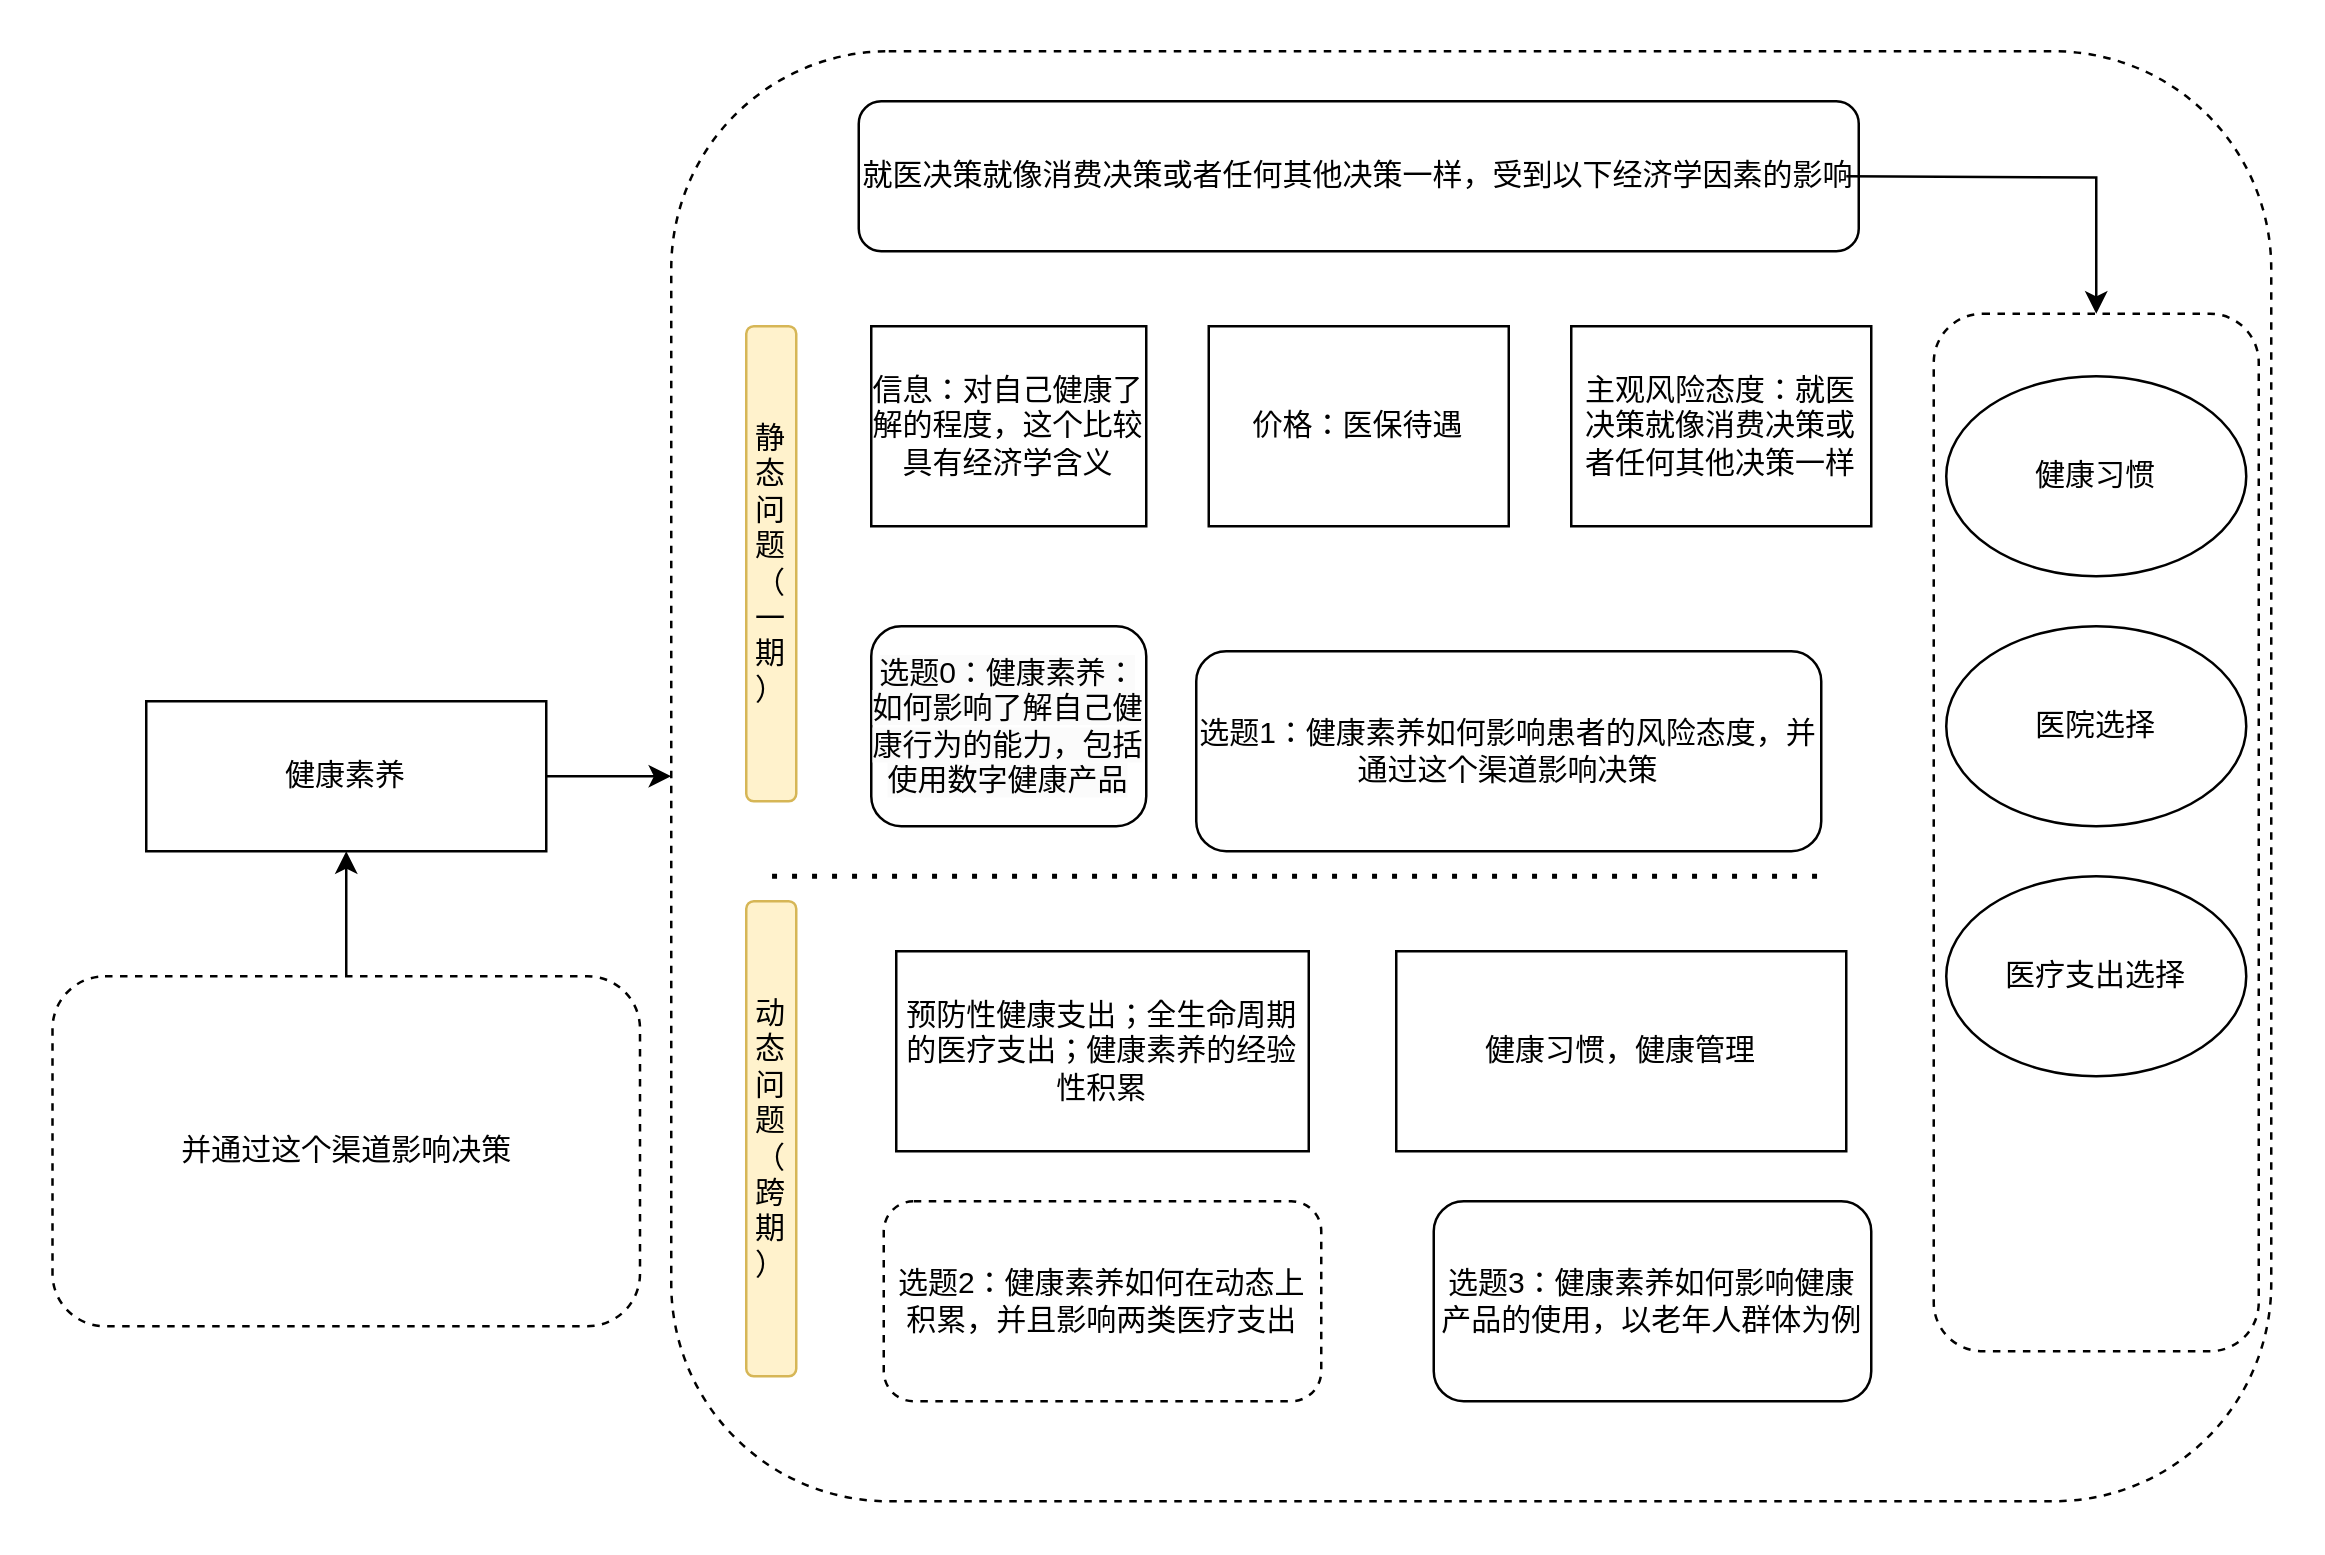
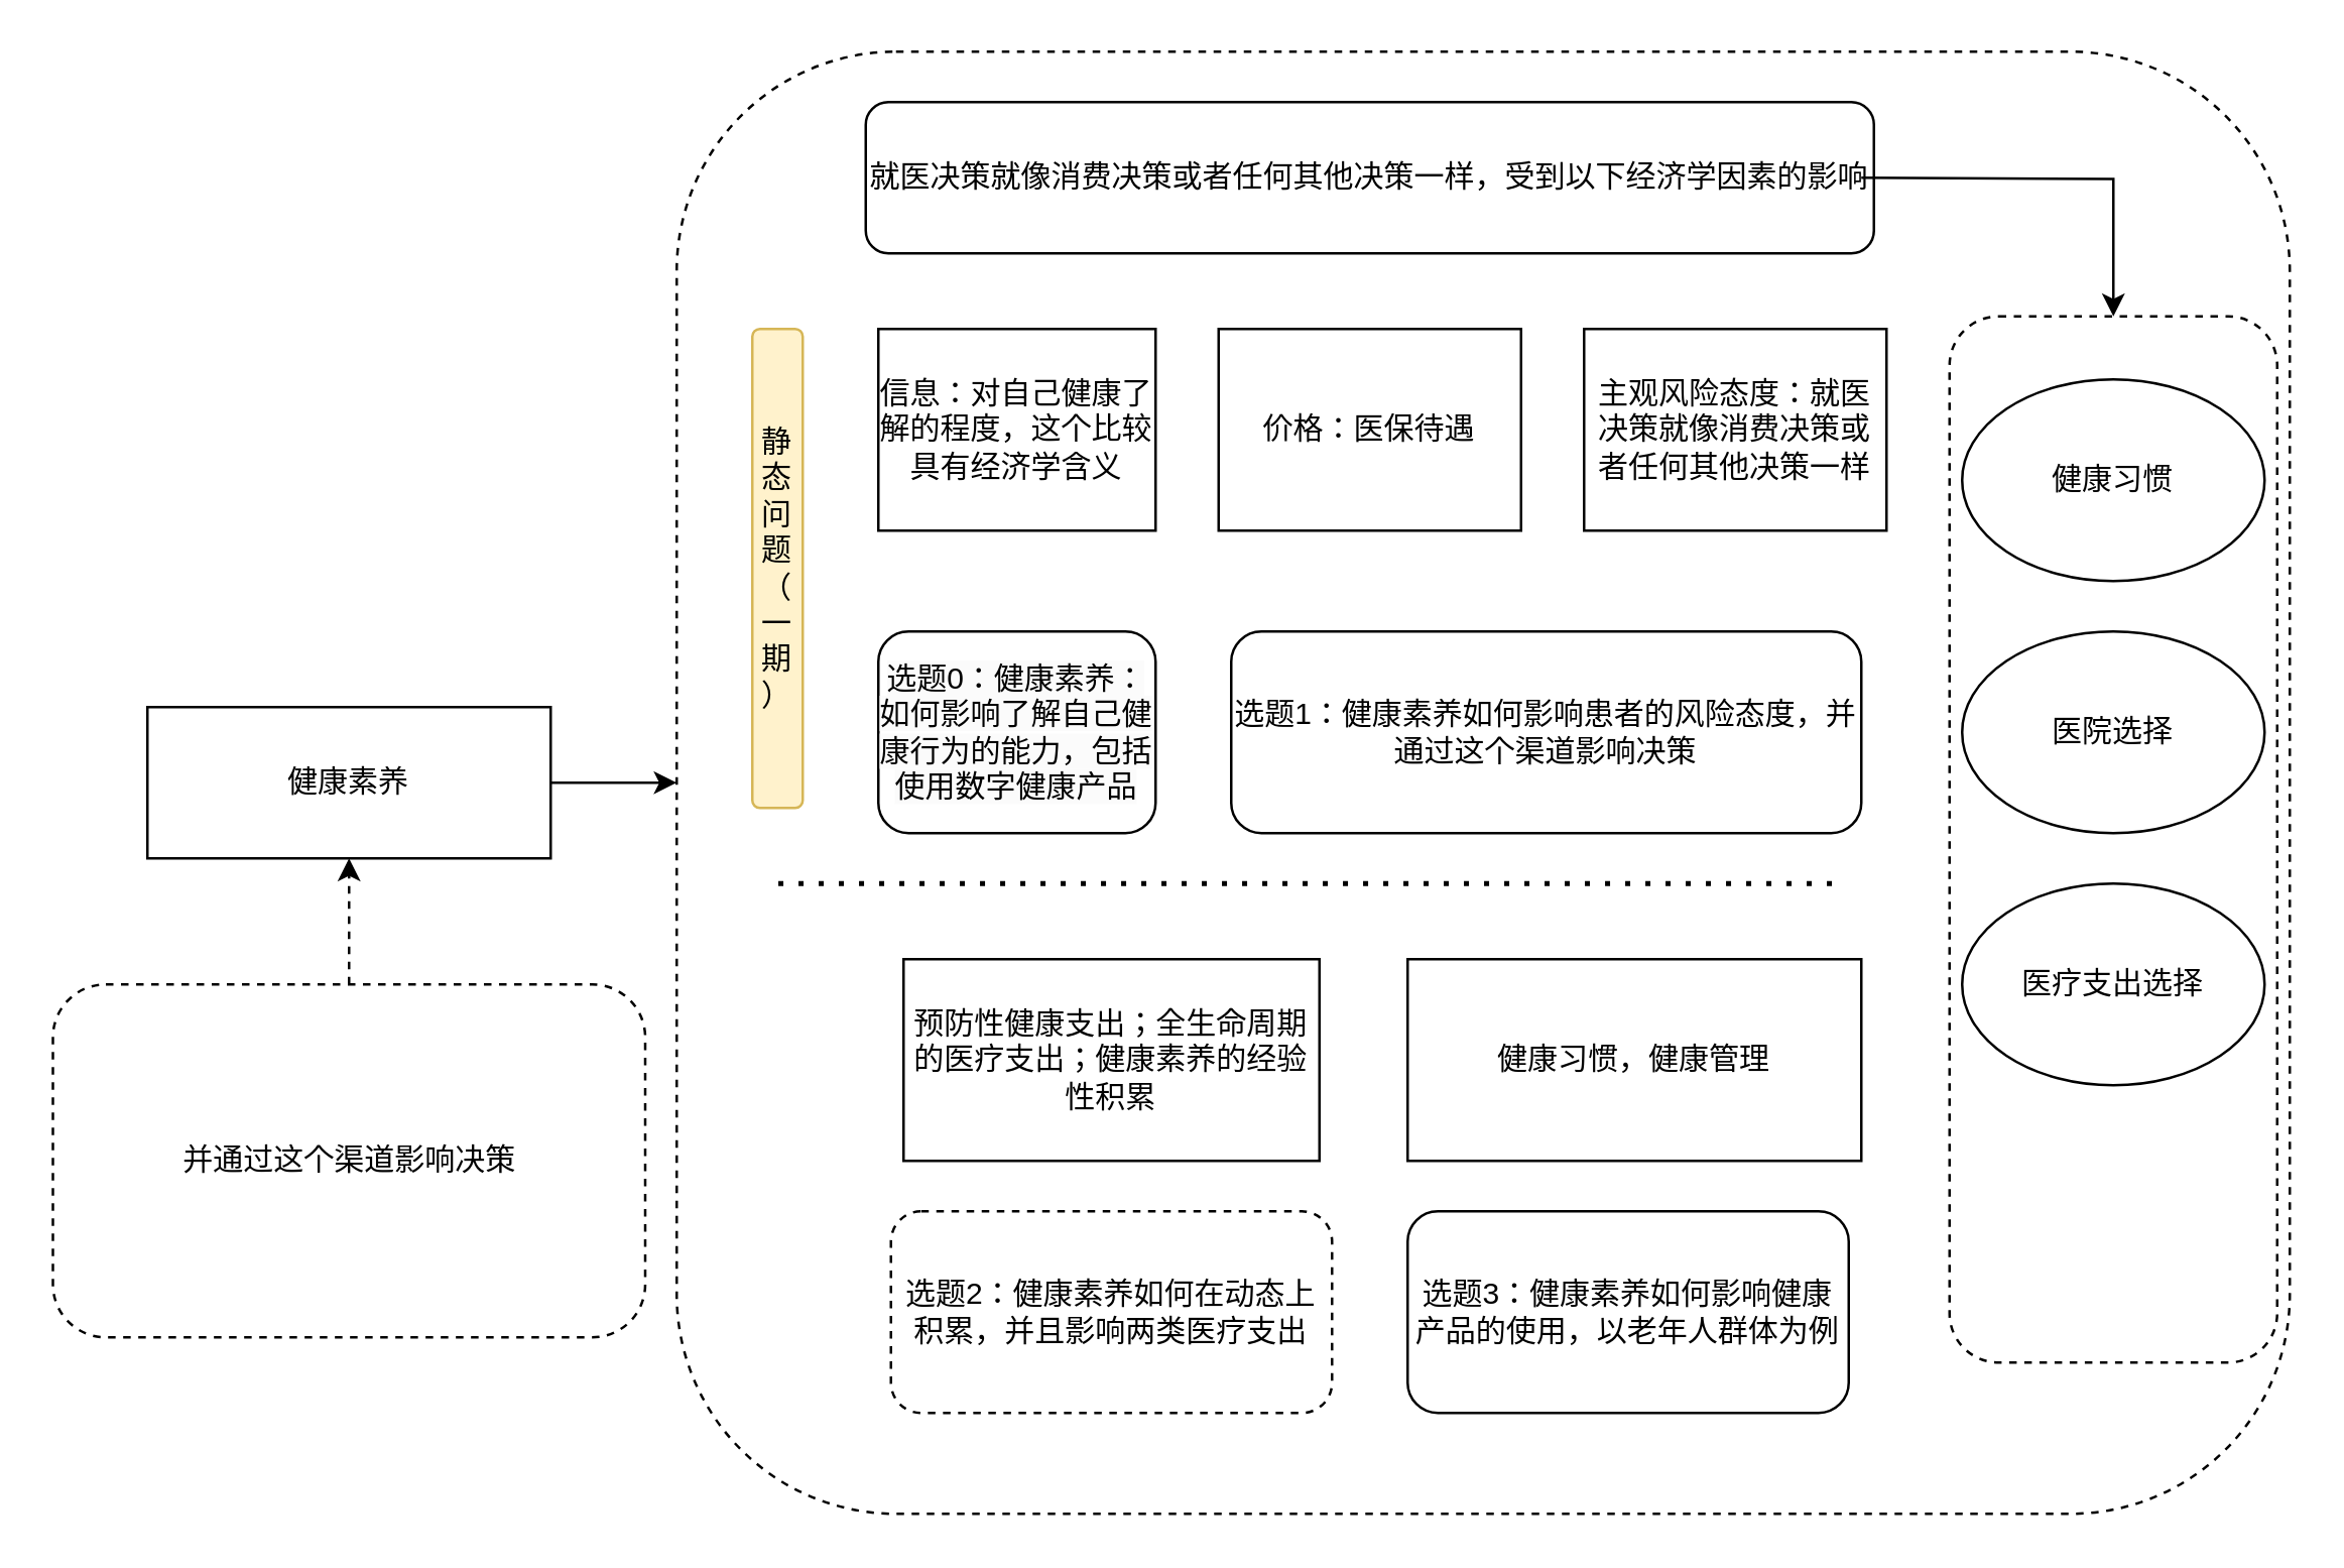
  <mxCell id="0" />
  <mxCell id="1" parent="0" />
  <mxCell id="2" value="" style="rounded=1;whiteSpace=wrap;html=1;dashed=1;fillColor=none;" vertex="1" parent="1"><mxGeometry x="268" y="20" width="640" height="580" as="geometry" /></mxCell>
  <mxCell id="3" value="就医决策就像消费决策或者任何其他决策一样，受到以下经济学因素的影响" style="rounded=1;whiteSpace=wrap;html=1;" vertex="1" parent="1"><mxGeometry x="343" y="40" width="400" height="60" as="geometry" /></mxCell>
  <mxCell id="4" value="信息：对自己健康了解的程度，这个比较具有经济学含义" style="rounded=0;whiteSpace=wrap;html=1;" vertex="1" parent="1"><mxGeometry x="348" y="130" width="110" height="80" as="geometry" /></mxCell>
  <mxCell id="5" value="价格：医保待遇" style="rounded=0;whiteSpace=wrap;html=1;" vertex="1" parent="1"><mxGeometry x="483" y="130" width="120" height="80" as="geometry" /></mxCell>
  <mxCell id="6" value="主观风险态度：就医决策就像消费决策或者任何其他决策一样" style="rounded=0;whiteSpace=wrap;html=1;" vertex="1" parent="1"><mxGeometry x="628" y="130" width="120" height="80" as="geometry" /></mxCell>
  <mxCell id="7" value="健康习惯" style="ellipse;whiteSpace=wrap;html=1;" vertex="1" parent="1"><mxGeometry x="778" y="150" width="120" height="80" as="geometry" /></mxCell>
  <mxCell id="8" value="医院选择" style="ellipse;whiteSpace=wrap;html=1;" vertex="1" parent="1"><mxGeometry x="778" y="250" width="120" height="80" as="geometry" /></mxCell>
  <mxCell id="9" value="医疗支出选择" style="ellipse;whiteSpace=wrap;html=1;" vertex="1" parent="1"><mxGeometry x="778" y="350" width="120" height="80" as="geometry" /></mxCell>
  <mxCell id="10" value="" style="endArrow=none;dashed=1;html=1;dashPattern=1 3;strokeWidth=2;rounded=0;exitX=0.063;exitY=0.569;exitDx=0;exitDy=0;exitPerimeter=0;" edge="1" parent="1" source="2"><mxGeometry width="50" height="50" relative="1" as="geometry"><mxPoint x="358" y="350" as="sourcePoint" /><mxPoint x="728" y="350" as="targetPoint" /></mxGeometry></mxCell>
  <mxCell id="11" value="静态问题（ 一期 ）" style="rounded=1;whiteSpace=wrap;html=1;fillColor=#fff2cc;strokeColor=#d6b656;" vertex="1" parent="1"><mxGeometry x="298" y="130" width="20" height="190" as="geometry" /></mxCell>
- <mxCell id="12" value="动态问题（ 跨期 ）" style="rounded=1;whiteSpace=wrap;html=1;fillColor=#fff2cc;strokeColor=#d6b656;" vertex="1" parent="1"><mxGeometry x="298" y="360" width="20" height="190" as="geometry" /></mxCell>
  <mxCell id="13" value="健康习惯，健康管理" style="rounded=0;whiteSpace=wrap;html=1;" vertex="1" parent="1"><mxGeometry x="558" y="380" width="180" height="80" as="geometry" /></mxCell>
  <mxCell id="14" value="" style="endArrow=classic;html=1;rounded=0;edgeStyle=orthogonalEdgeStyle;entryX=0.5;entryY=0;entryDx=0;entryDy=0;" edge="1" parent="1" target="15"><mxGeometry width="50" height="50" relative="1" as="geometry"><mxPoint x="738" y="70" as="sourcePoint" /><mxPoint x="838" y="100" as="targetPoint" /></mxGeometry></mxCell>
  <mxCell id="15" value="" style="rounded=1;whiteSpace=wrap;html=1;dashed=1;fillColor=none;" vertex="1" parent="1"><mxGeometry x="773" y="125" width="130" height="415" as="geometry" /></mxCell>
  <mxCell id="16" value="预防性健康支出；全生命周期的医疗支出；健康素养的经验性积累" style="rounded=0;whiteSpace=wrap;html=1;" vertex="1" parent="1"><mxGeometry x="358" y="380" width="165" height="80" as="geometry" /></mxCell>
  <mxCell id="17" value="" style="edgeStyle=orthogonalEdgeStyle;rounded=0;orthogonalLoop=1;jettySize=auto;html=1;" edge="1" parent="1" source="18" target="2"><mxGeometry relative="1" as="geometry" /></mxCell>
  <mxCell id="18" value="健康素养" style="whiteSpace=wrap;html=1;rounded=0;" vertex="1" parent="1"><mxGeometry x="58" y="280" width="160" height="60" as="geometry" /></mxCell>
  <mxCell id="19" value="&lt;br&gt;&lt;span style=&quot;color: rgb(0, 0, 0); font-family: Helvetica; font-size: 12px; font-style: normal; font-variant-ligatures: normal; font-variant-caps: normal; font-weight: 400; letter-spacing: normal; orphans: 2; text-align: center; text-indent: 0px; text-transform: none; widows: 2; word-spacing: 0px; -webkit-text-stroke-width: 0px; white-space: normal; background-color: rgb(251, 251, 251); text-decoration-thickness: initial; text-decoration-style: initial; text-decoration-color: initial; display: inline !important; float: none;&quot;&gt;选题0：健康素养：如何影响了解自己健康行为的能力，包括使用数字健康产品&lt;/span&gt;&lt;div&gt;&lt;br&gt;&lt;/div&gt;" style="rounded=1;whiteSpace=wrap;html=1;" vertex="1" parent="1"><mxGeometry x="348" y="250" width="110" height="80" as="geometry" /></mxCell>
- <mxCell id="20" value="选题1：健康素养如何影响患者的风险态度，并通过这个渠道影响决策" style="rounded=1;whiteSpace=wrap;html=1;" vertex="1" parent="1"><mxGeometry x="478" y="260" width="250" height="80" as="geometry" /></mxCell>
+ <mxCell id="20" value="选题1：健康素养如何影响患者的风险态度，并通过这个渠道影响决策" style="rounded=1;whiteSpace=wrap;html=1;" vertex="1" parent="1"><mxGeometry x="488" y="250" width="250" height="80" as="geometry" /></mxCell>
  <mxCell id="21" value="选题2：健康素养如何在动态上积累，并且影响两类医疗支出" style="rounded=1;whiteSpace=wrap;html=1;dashed=1;" vertex="1" parent="1"><mxGeometry x="353" y="480" width="175" height="80" as="geometry" /></mxCell>
- <mxCell id="22" value="选题3：健康素养如何影响健康产品的使用，以老年人群体为例" style="rounded=1;whiteSpace=wrap;html=1;" vertex="1" parent="1"><mxGeometry x="573" y="480" width="175" height="80" as="geometry" /></mxCell>
- <mxCell id="23" value="" style="edgeStyle=orthogonalEdgeStyle;rounded=0;orthogonalLoop=1;jettySize=auto;html=1;" edge="1" parent="1" source="24" target="18"><mxGeometry relative="1" as="geometry" /></mxCell>
+ <mxCell id="22" value="选题3：健康素养如何影响健康产品的使用，以老年人群体为例" style="rounded=1;whiteSpace=wrap;html=1;" vertex="1" parent="1"><mxGeometry x="558" y="480" width="175" height="80" as="geometry" /></mxCell>
+ <mxCell id="23" value="" style="edgeStyle=orthogonalEdgeStyle;rounded=0;orthogonalLoop=1;jettySize=auto;html=1;dashed=1;" edge="1" parent="1" source="24" target="18"><mxGeometry relative="1" as="geometry" /></mxCell>
  <mxCell id="24" value="并通过这个渠道影响决策" style="rounded=1;whiteSpace=wrap;html=1;dashed=1;fillColor=none;" vertex="1" parent="1"><mxGeometry x="20.5" y="390" width="235" height="140" as="geometry" /></mxCell>
